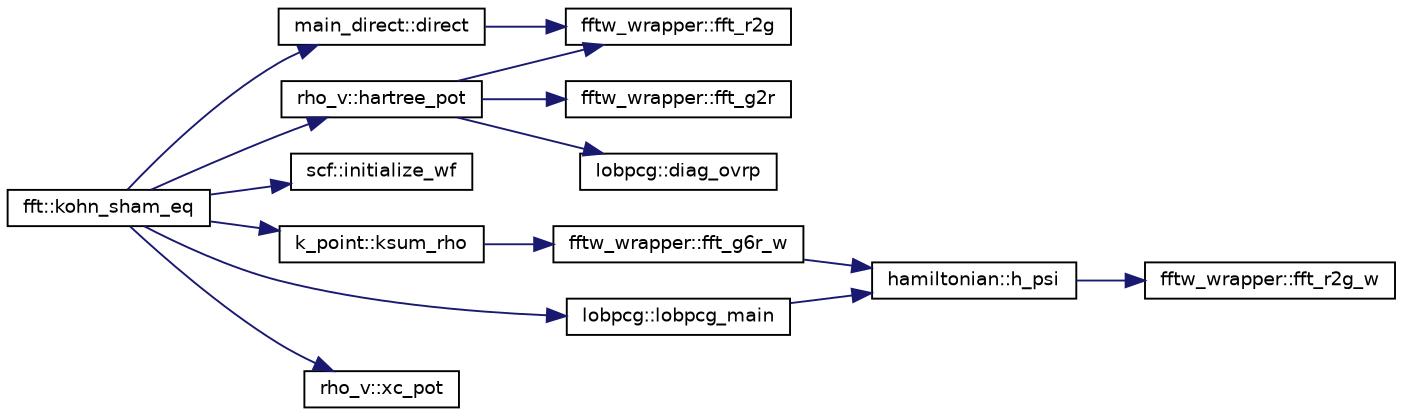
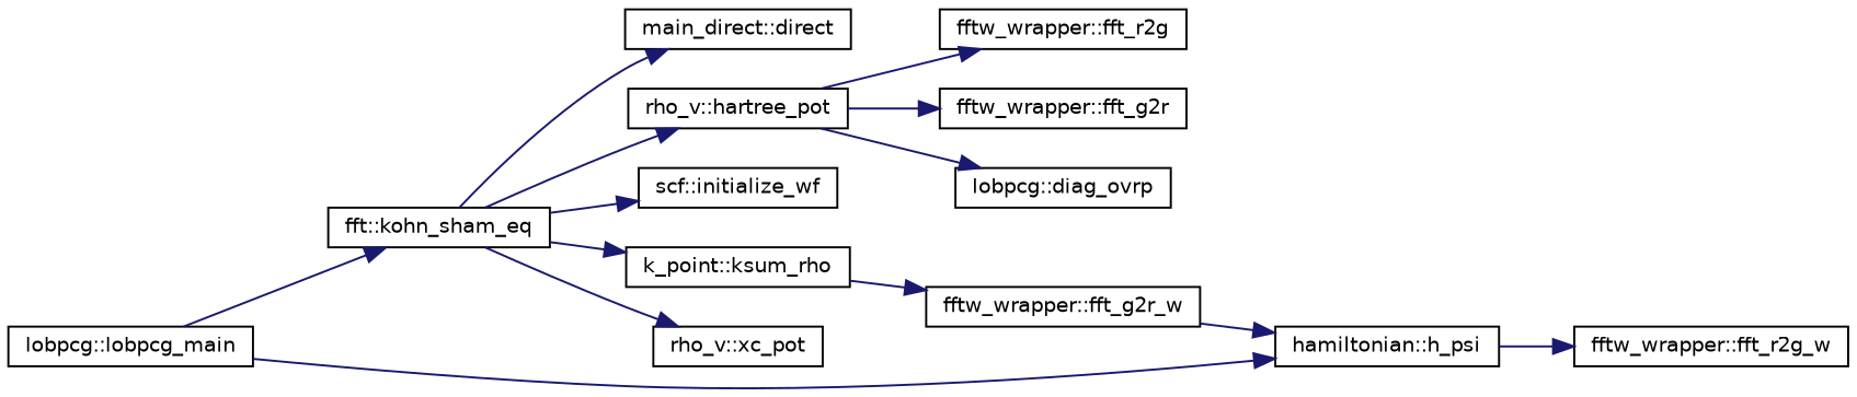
  digraph {
    rankdir=LR
    node [color=black fillcolor=white fontname=Helvetica fontsize=10 shape=record style=filled]
    edge [color=midnightblue fontname=Helvetica fontsize=10 labelfontname=Helvetica labelfontsize=10 style=solid]
    n1 [height=0.2 label="fft::kohn_sham_eq" width=0.4]
    n2 [height=0.2 label="main_direct::direct" width=0.4]
    n3 [height=0.2 label="rho_v::hartree_pot" width=0.4]
    n4 [height=0.2 label="scf::initialize_wf" width=0.4]
    n5 [height=0.2 label="k_point::ksum_rho" width=0.4]
    n6 [height=0.2 label="lobpcg::lobpcg_main" width=0.4]
    n7 [height=0.2 label="rho_v::xc_pot" width=0.4]
    n8 [height=0.2 label="fftw_wrapper::fft_r2g" width=0.4]
    n9 [height=0.2 label="fftw_wrapper::fft_g2r" width=0.4]
    n10 [height=0.2 label="lobpcg::diag_ovrp" width=0.4]
-   n11 [height=0.2 label="fftw_wrapper::fft_g6r_w" width=0.4]
+   n11 [height=0.2 label="fftw_wrapper::fft_g2r_w" width=0.4]
    n12 [height=0.2 label="hamiltonian::h_psi" width=0.4]
    n13 [height=0.2 label="fftw_wrapper::fft_r2g_w" width=0.4]
    n1 -> n2
    n1 -> n3
    n1 -> n4
    n1 -> n5
-   n1 -> n6
+   n6 -> n1
    n1 -> n7
-   n2 -> n8
    n3 -> n8
    n3 -> n9
    n3 -> n10
    n5 -> n11
    n6 -> n12
    n11 -> n12
    n12 -> n13
  }
